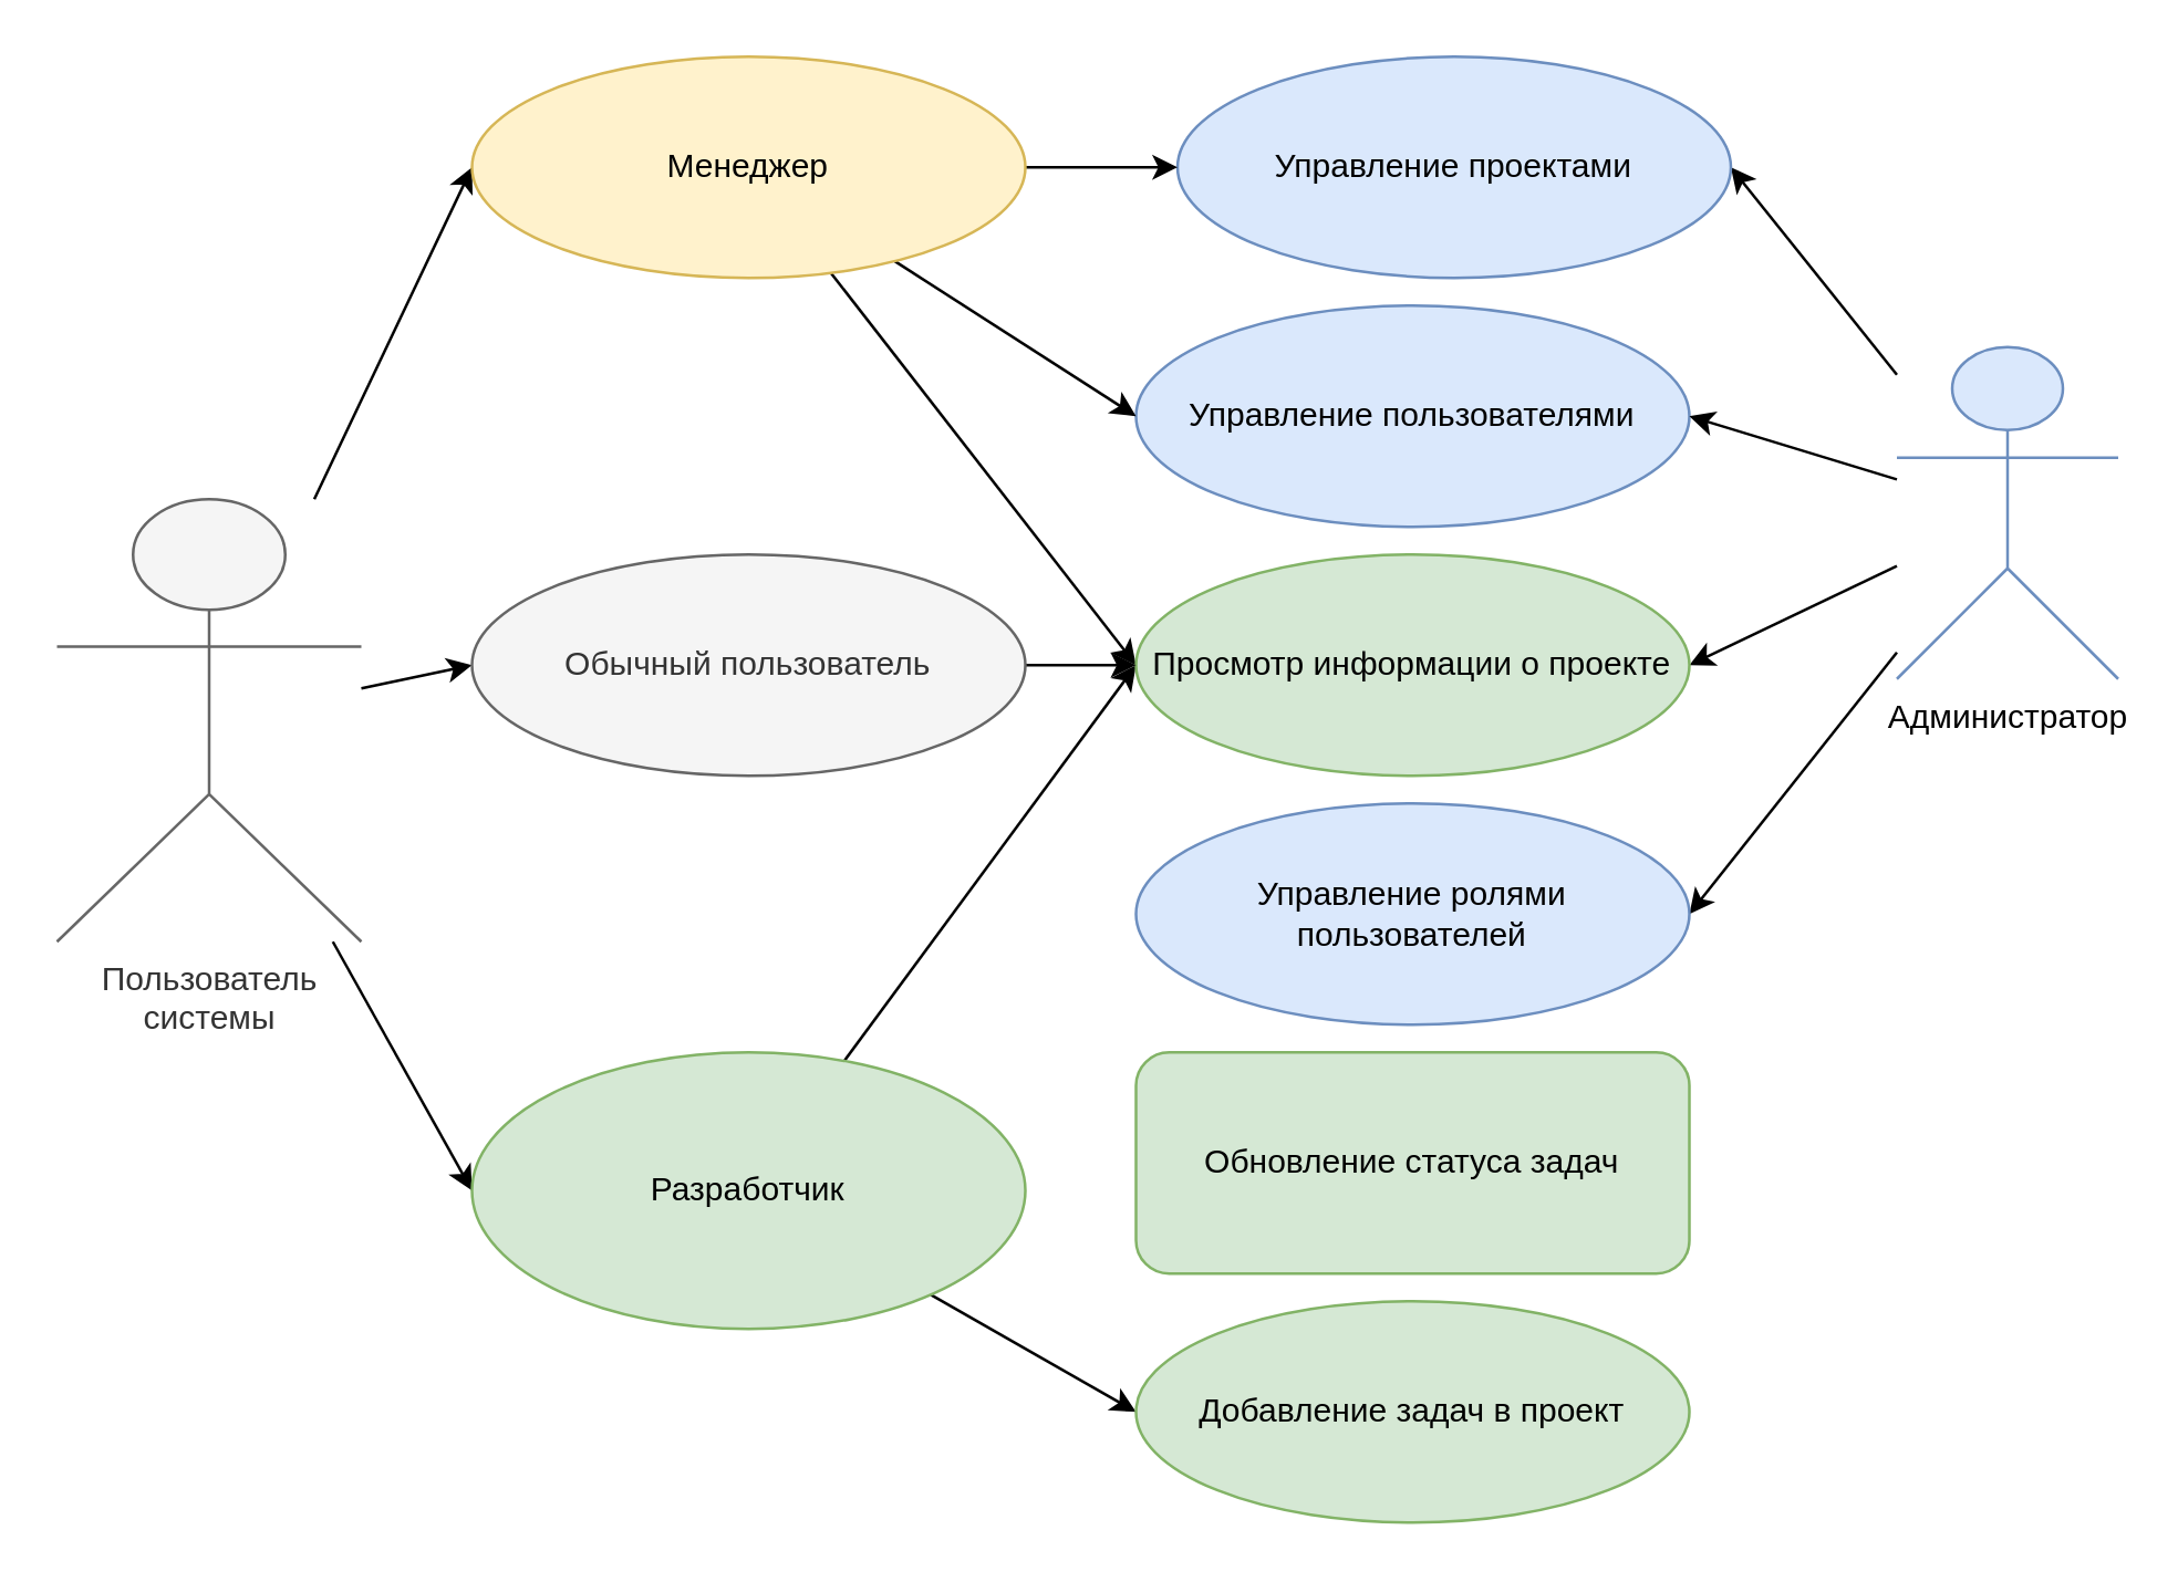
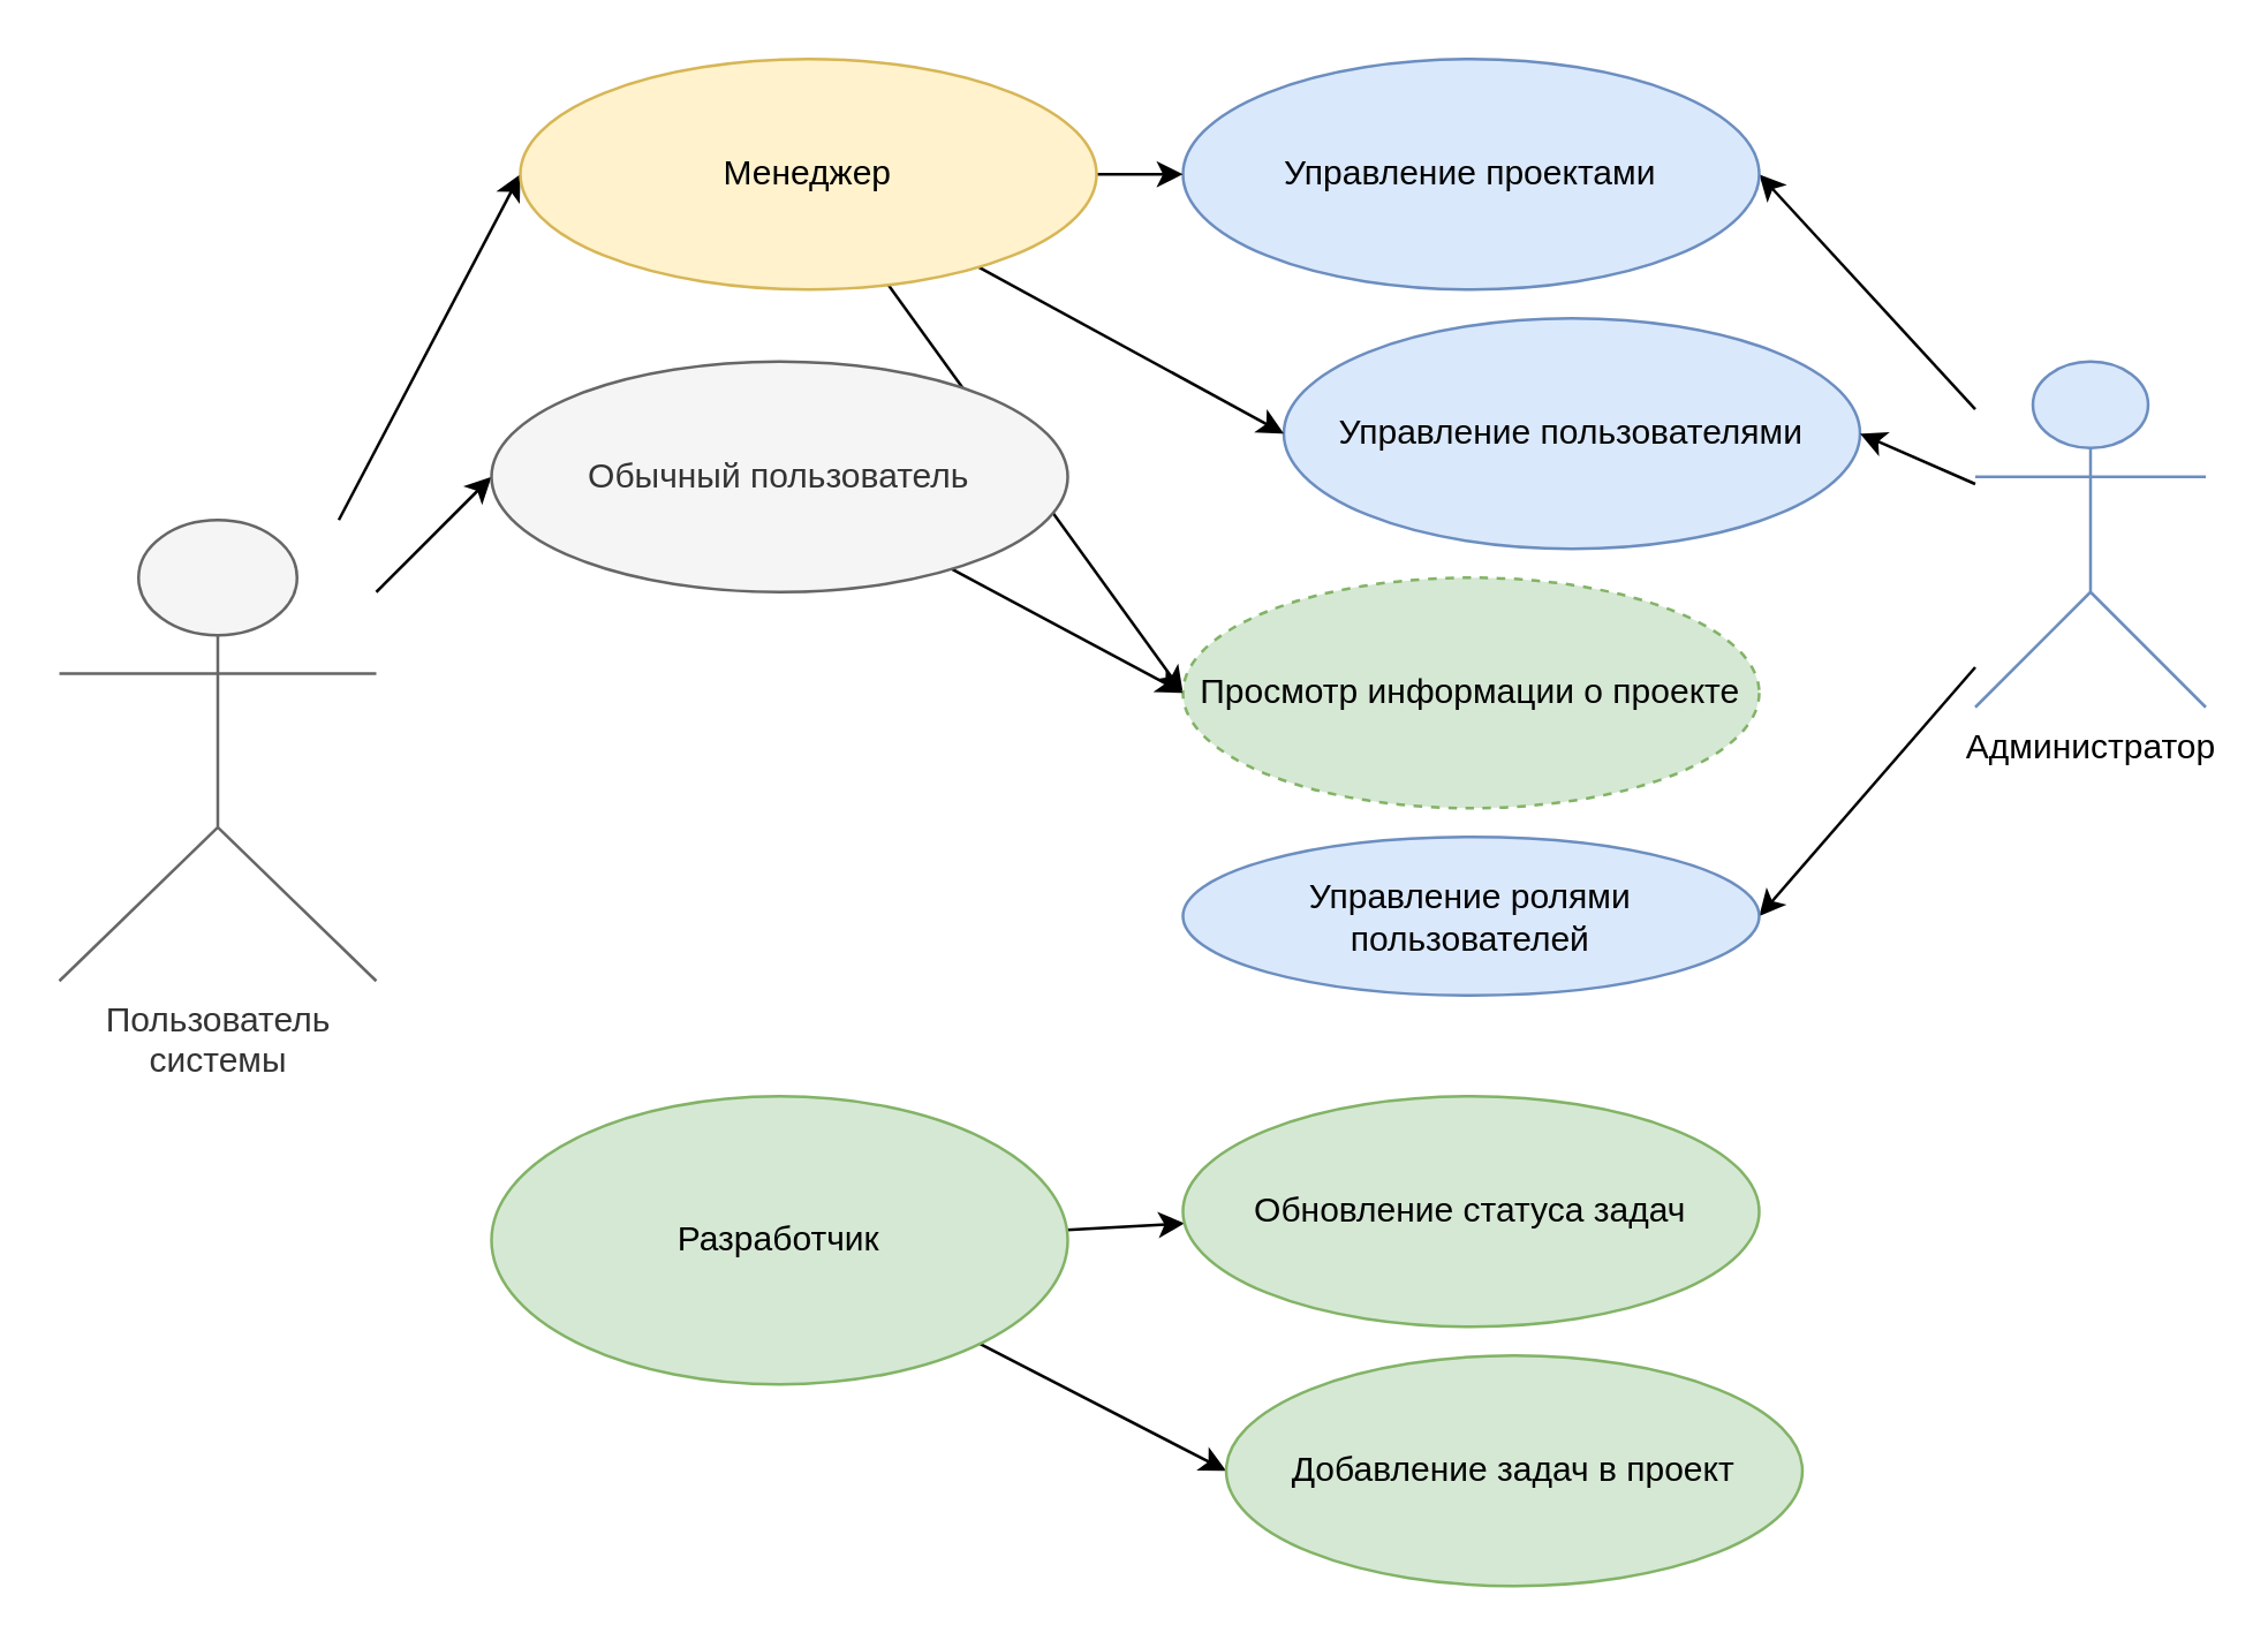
  <mxCell id="0" />
  <mxCell id="1" parent="0" />
  <mxCell id="2" style="rounded=0;orthogonalLoop=1;jettySize=auto;html=1;entryX=1;entryY=0.5;entryDx=0;entryDy=0;" parent="1" source="5" target="7" edge="1"><mxGeometry relative="1" as="geometry" /></mxCell>
  <mxCell id="3" style="rounded=0;orthogonalLoop=1;jettySize=auto;html=1;entryX=1;entryY=0.5;entryDx=0;entryDy=0;" parent="1" source="5" target="23" edge="1"><mxGeometry relative="1" as="geometry" /></mxCell>
- <mxCell id="4" style="rounded=0;orthogonalLoop=1;jettySize=auto;html=1;entryX=1;entryY=0.5;entryDx=0;entryDy=0;" edge="1" parent="1" source="5" target="20"><mxGeometry relative="1" as="geometry" /></mxCell>
  <mxCell id="5" value="Администратор " style="shape=umlActor;verticalLabelPosition=bottom;verticalAlign=top;html=1;outlineConnect=0;fillColor=#dae8fc;strokeColor=#6c8ebf;" parent="1" vertex="1"><mxGeometry x="685" y="125" width="80" height="120" as="geometry" /></mxCell>
- <mxCell id="6" value="Управление пользователями" style="ellipse;whiteSpace=wrap;html=1;fillColor=#dae8fc;strokeColor=#6c8ebf;" parent="1" vertex="1"><mxGeometry x="410" y="110" width="200" height="80" as="geometry" /></mxCell>
- <mxCell id="7" value="Управление проектами" style="ellipse;whiteSpace=wrap;html=1;fillColor=#dae8fc;strokeColor=#6c8ebf;" parent="1" vertex="1"><mxGeometry x="425" y="20" width="200" height="80" as="geometry" /></mxCell>
+ <mxCell id="6" value="Управление пользователями" style="ellipse;whiteSpace=wrap;html=1;fillColor=#dae8fc;strokeColor=#6c8ebf;" parent="1" vertex="1"><mxGeometry x="445" y="110" width="200" height="80" as="geometry" /></mxCell>
+ <mxCell id="7" value="Управление проектами" style="ellipse;whiteSpace=wrap;html=1;fillColor=#dae8fc;strokeColor=#6c8ebf;" parent="1" vertex="1"><mxGeometry x="410" y="20" width="200" height="80" as="geometry" /></mxCell>
  <mxCell id="8" style="rounded=0;orthogonalLoop=1;jettySize=auto;html=1;entryX=0;entryY=0.5;entryDx=0;entryDy=0;" parent="1" source="11" target="15" edge="1"><mxGeometry relative="1" as="geometry" /></mxCell>
- <mxCell id="9" style="rounded=0;orthogonalLoop=1;jettySize=auto;html=1;entryX=0;entryY=0.5;entryDx=0;entryDy=0;" parent="1" source="11" target="19" edge="1"><mxGeometry relative="1" as="geometry" /></mxCell>
  <mxCell id="10" style="rounded=0;orthogonalLoop=1;jettySize=auto;html=1;entryX=0;entryY=0.5;entryDx=0;entryDy=0;" edge="1" parent="1" source="11" target="26"><mxGeometry relative="1" as="geometry" /></mxCell>
  <mxCell id="11" value="Пользователь &lt;br&gt;системы" style="shape=umlActor;verticalLabelPosition=bottom;verticalAlign=top;html=1;outlineConnect=0;fillColor=#f5f5f5;fontColor=#333333;strokeColor=#666666;" parent="1" vertex="1"><mxGeometry x="20" y="180" width="110" height="160" as="geometry" /></mxCell>
  <mxCell id="12" style="rounded=0;orthogonalLoop=1;jettySize=auto;html=1;entryX=0;entryY=0.5;entryDx=0;entryDy=0;" edge="1" parent="1" source="15" target="7"><mxGeometry relative="1" as="geometry" /></mxCell>
  <mxCell id="13" style="rounded=0;orthogonalLoop=1;jettySize=auto;html=1;entryX=0;entryY=0.5;entryDx=0;entryDy=0;" edge="1" parent="1" source="15" target="20"><mxGeometry relative="1" as="geometry" /></mxCell>
  <mxCell id="14" style="rounded=0;orthogonalLoop=1;jettySize=auto;html=1;entryX=0;entryY=0.5;entryDx=0;entryDy=0;" edge="1" parent="1" source="15" target="6"><mxGeometry relative="1" as="geometry" /></mxCell>
- <mxCell id="15" value="Менеджер " style="ellipse;whiteSpace=wrap;html=1;fillColor=#fff2cc;strokeColor=#d6b656;" parent="1" vertex="1"><mxGeometry x="170" y="20" width="200" height="80" as="geometry" /></mxCell>
- <mxCell id="16" style="rounded=0;orthogonalLoop=1;jettySize=auto;html=1;entryX=0;entryY=0.5;entryDx=0;entryDy=0;" parent="1" source="19" target="20" edge="1"><mxGeometry relative="1" as="geometry" /></mxCell>
+ <mxCell id="15" value="Менеджер " style="ellipse;whiteSpace=wrap;html=1;fillColor=#fff2cc;strokeColor=#d6b656;" parent="1" vertex="1"><mxGeometry x="180" y="20" width="200" height="80" as="geometry" /></mxCell>
+ <mxCell id="17" style="rounded=0;orthogonalLoop=1;jettySize=auto;html=1;" parent="1" source="19" target="21" edge="1"><mxGeometry relative="1" as="geometry" /></mxCell>
  <mxCell id="18" style="rounded=0;orthogonalLoop=1;jettySize=auto;html=1;entryX=0;entryY=0.5;entryDx=0;entryDy=0;" parent="1" source="19" target="24" edge="1"><mxGeometry relative="1" as="geometry" /></mxCell>
  <mxCell id="19" value="Разработчик" style="ellipse;whiteSpace=wrap;html=1;fillColor=#d5e8d4;strokeColor=#82b366;" parent="1" vertex="1"><mxGeometry x="170" y="380" width="200" height="100" as="geometry" /></mxCell>
- <mxCell id="20" value="Просмотр информации о проекте" style="ellipse;whiteSpace=wrap;html=1;fillColor=#d5e8d4;strokeColor=#82b366;" parent="1" vertex="1"><mxGeometry x="410" width="200" height="80" as="geometry" y="200" /></mxCell>
- <mxCell id="21" value="Обновление статуса задач" style="whiteSpace=wrap;html=1;fillColor=#d5e8d4;strokeColor=#82b366;rounded=1;" parent="1" vertex="1"><mxGeometry x="410" y="380" width="200" height="80" as="geometry" /></mxCell>
+ <mxCell id="20" value="Просмотр информации о проекте" style="ellipse;whiteSpace=wrap;html=1;fillColor=#d5e8d4;strokeColor=#82b366;dashed=1;" parent="1" vertex="1"><mxGeometry x="410" width="200" height="80" as="geometry" y="200" /></mxCell>
+ <mxCell id="21" value="Обновление статуса задач" style="ellipse;whiteSpace=wrap;html=1;fillColor=#d5e8d4;strokeColor=#82b366;" parent="1" vertex="1"><mxGeometry x="410" y="380" width="200" height="80" as="geometry" /></mxCell>
  <mxCell id="22" style="rounded=0;orthogonalLoop=1;jettySize=auto;html=1;entryX=1;entryY=0.5;entryDx=0;entryDy=0;" parent="1" source="5" target="6" edge="1"><mxGeometry relative="1" as="geometry" /></mxCell>
- <mxCell id="23" value="Управление ролями &lt;br&gt;пользователей" style="ellipse;whiteSpace=wrap;html=1;fillColor=#dae8fc;strokeColor=#6c8ebf;" parent="1" vertex="1"><mxGeometry x="410" y="290" width="200" height="80" as="geometry" /></mxCell>
- <mxCell id="24" value="Добавление задач в проект" style="ellipse;whiteSpace=wrap;html=1;fillColor=#d5e8d4;strokeColor=#82b366;" parent="1" vertex="1"><mxGeometry x="410" y="470" width="200" height="80" as="geometry" /></mxCell>
+ <mxCell id="23" value="Управление ролями &lt;br&gt;пользователей" style="ellipse;whiteSpace=wrap;html=1;fillColor=#dae8fc;strokeColor=#6c8ebf;" parent="1" vertex="1"><mxGeometry x="410" y="290" width="200" height="55" as="geometry" /></mxCell>
+ <mxCell id="24" value="Добавление задач в проект" style="ellipse;whiteSpace=wrap;html=1;fillColor=#d5e8d4;strokeColor=#82b366;" parent="1" vertex="1"><mxGeometry x="425" y="470" width="200" height="80" as="geometry" /></mxCell>
  <mxCell id="25" style="rounded=0;orthogonalLoop=1;jettySize=auto;html=1;entryX=0;entryY=0.5;entryDx=0;entryDy=0;" edge="1" parent="1" source="26" target="20"><mxGeometry relative="1" as="geometry" /></mxCell>
- <mxCell id="26" value="Обычный пользователь" style="ellipse;whiteSpace=wrap;html=1;fillColor=#f5f5f5;fontColor=#333333;strokeColor=#666666;" vertex="1" parent="1"><mxGeometry x="170" width="200" height="80" as="geometry" y="200" /></mxCell>
+ <mxCell id="26" value="Обычный пользователь" style="ellipse;whiteSpace=wrap;html=1;fillColor=#f5f5f5;fontColor=#333333;strokeColor=#666666;" vertex="1" parent="1"><mxGeometry x="170" y="125" width="200" height="80" as="geometry" /></mxCell>
